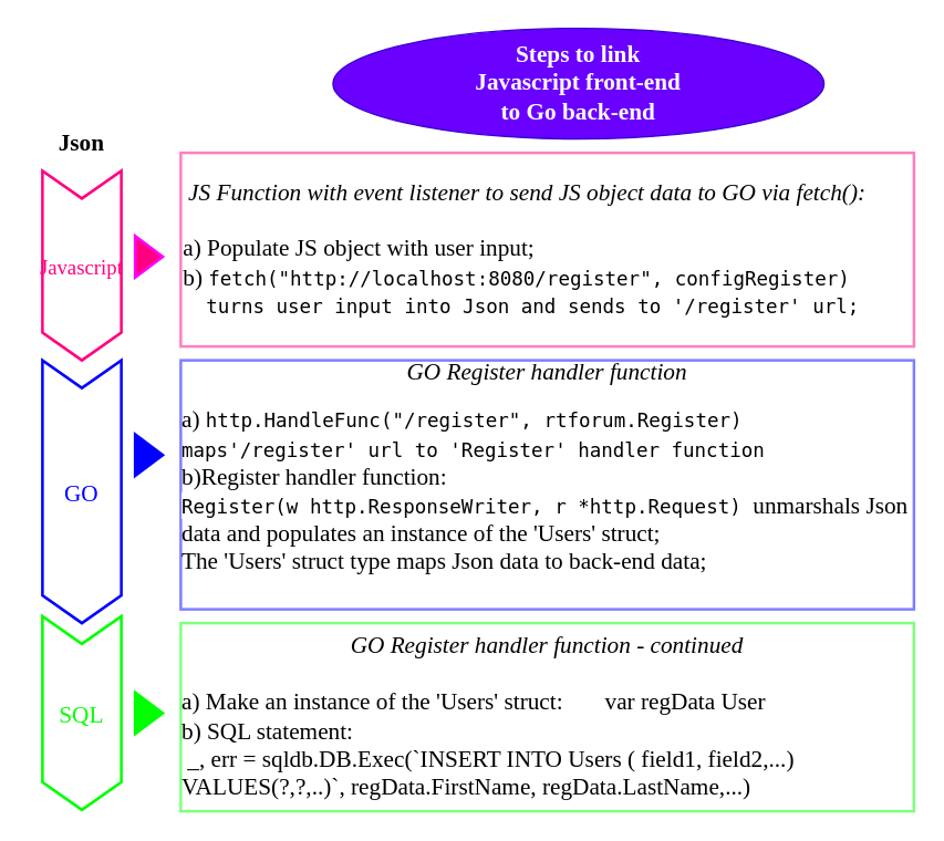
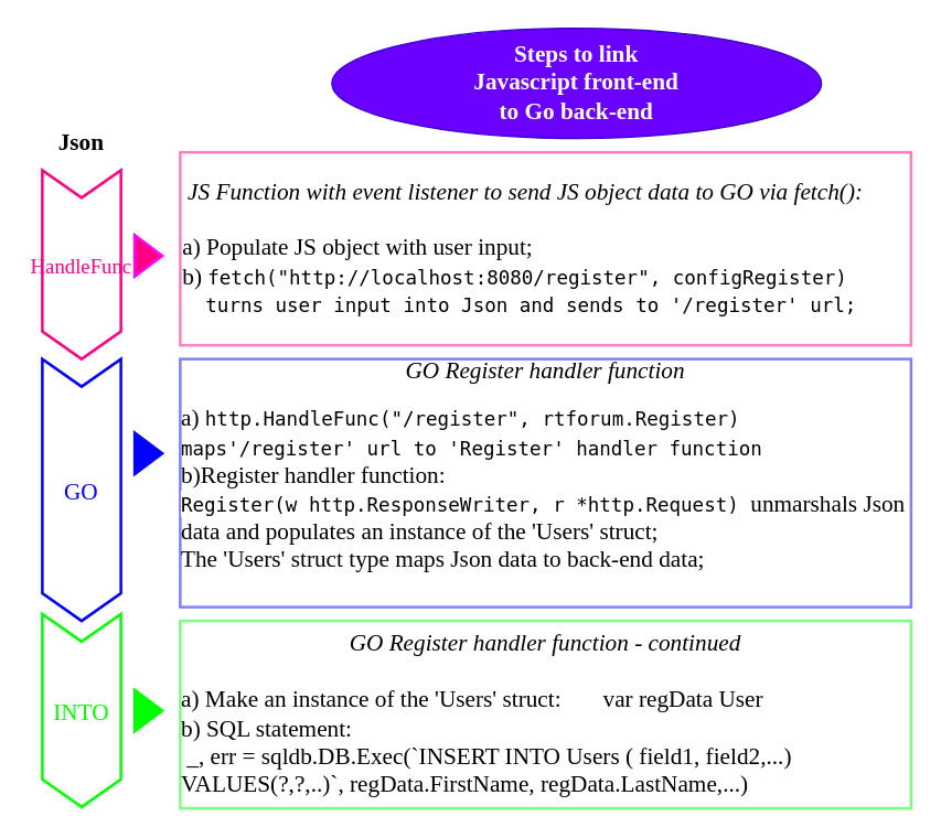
  <mxCell id="0" />
  <mxCell id="1" parent="0" />
  <mxCell id="2" value="&lt;font style=&quot;font-size: 17px&quot; face=&quot;Times New Roman&quot;&gt;&lt;b&gt;Steps to link&lt;br&gt;Javascript front-end&lt;br&gt;to Go back-end&lt;/b&gt;&lt;/font&gt;" style="ellipse;whiteSpace=wrap;html=1;align=center;newEdgeStyle={&quot;edgeStyle&quot;:&quot;entityRelationEdgeStyle&quot;,&quot;startArrow&quot;:&quot;none&quot;,&quot;endArrow&quot;:&quot;none&quot;,&quot;segment&quot;:10,&quot;curved&quot;:1};treeFolding=1;treeMoving=1;fillColor=#6a00ff;strokeColor=#3700CC;fontColor=#ffffff;" parent="1" vertex="1"><mxGeometry x="240" y="20" width="355" height="80" as="geometry" /></mxCell>
  <mxCell id="3" value="Json" style="swimlane;childLayout=stackLayout;horizontal=1;fillColor=none;horizontalStack=1;resizeParent=1;resizeParentMax=0;resizeLast=0;collapsible=0;strokeColor=none;stackBorder=10;stackSpacing=-12;resizable=1;align=center;points=[];fontColor=#000000;fontFamily=Times New Roman;fontSize=17;" parent="1" vertex="1"><mxGeometry x="20" y="90" width="77" height="180" as="geometry" /></mxCell>
- <mxCell id="4" value="Javascript" style="shape=step;perimeter=stepPerimeter;fixedSize=1;points=[];fontFamily=Times New Roman;fontSize=15;strokeColor=#FF0080;fillColor=#FFFFFF;direction=south;strokeWidth=2;fontColor=#FF0080;" parent="3" vertex="1"><mxGeometry x="10" y="33" width="57" height="137" as="geometry" /></mxCell>
+ <mxCell id="4" value="HandleFunc" style="shape=step;perimeter=stepPerimeter;fixedSize=1;points=[];fontFamily=Times New Roman;fontSize=15;strokeColor=#FF0080;fillColor=#FFFFFF;direction=south;strokeWidth=2;fontColor=#FF0080;" parent="3" vertex="1"><mxGeometry x="10" y="33" width="57" height="137" as="geometry" /></mxCell>
  <mxCell id="5" value="GO" style="shape=step;perimeter=stepPerimeter;fixedSize=1;points=[];fontFamily=Times New Roman;fontSize=17;strokeColor=#0000FF;fillColor=#FFFFFF;direction=south;strokeWidth=2;fontColor=#0000FF;" parent="1" vertex="1"><mxGeometry x="30" y="260" width="57" height="190" as="geometry" /></mxCell>
- <mxCell id="6" value="SQL" style="shape=step;perimeter=stepPerimeter;fixedSize=1;points=[];fontFamily=Times New Roman;fontSize=17;strokeColor=#00FF00;fillColor=#FFFFFF;direction=south;strokeWidth=2;fontColor=#00FF00;" parent="1" vertex="1"><mxGeometry x="30" y="445" width="57" height="140" as="geometry" /></mxCell>
+ <mxCell id="6" value="INTO" style="shape=step;perimeter=stepPerimeter;fixedSize=1;points=[];fontFamily=Times New Roman;fontSize=17;strokeColor=#00FF00;fillColor=#FFFFFF;direction=south;strokeWidth=2;fontColor=#00FF00;" parent="1" vertex="1"><mxGeometry x="30" y="445" width="57" height="140" as="geometry" /></mxCell>
  <mxCell id="7" value="&lt;div style=&quot;text-align: center&quot;&gt;&lt;span style=&quot;background-color: rgb(255 , 255 , 255)&quot;&gt;&lt;font color=&quot;#000000&quot;&gt;&lt;i&gt;JS Function with event listener to send JS object data to GO via fetch():&lt;/i&gt;&lt;/font&gt;&lt;/span&gt;&lt;/div&gt;&lt;div style=&quot;text-align: center&quot;&gt;&lt;span style=&quot;background-color: rgb(255 , 255 , 255)&quot;&gt;&lt;font color=&quot;#000000&quot;&gt;&lt;br&gt;&lt;/font&gt;&lt;/span&gt;&lt;/div&gt;&lt;span style=&quot;background-color: rgb(255 , 255 , 255)&quot;&gt;&lt;font color=&quot;#000000&quot;&gt;a) Populate JS object with user input;&lt;br&gt;b)&amp;nbsp;&lt;span style=&quot;font-family: &amp;#34;droid sans mono&amp;#34; , &amp;#34;monospace&amp;#34; , monospace ; font-size: 14px&quot;&gt;fetch&lt;/span&gt;&lt;span style=&quot;font-family: &amp;#34;droid sans mono&amp;#34; , &amp;#34;monospace&amp;#34; , monospace ; font-size: 14px&quot;&gt;(&lt;/span&gt;&lt;span style=&quot;font-family: &amp;#34;droid sans mono&amp;#34; , &amp;#34;monospace&amp;#34; , monospace ; font-size: 14px&quot;&gt;&quot;http://localhost:8080/register&quot;&lt;/span&gt;&lt;span style=&quot;font-family: &amp;#34;droid sans mono&amp;#34; , &amp;#34;monospace&amp;#34; , monospace ; font-size: 14px&quot;&gt;, &lt;/span&gt;&lt;span style=&quot;font-family: &amp;#34;droid sans mono&amp;#34; , &amp;#34;monospace&amp;#34; , monospace ; font-size: 14px&quot;&gt;configRegister&lt;/span&gt;&lt;/font&gt;&lt;span style=&quot;font-family: &amp;#34;droid sans mono&amp;#34; , &amp;#34;monospace&amp;#34; , monospace ; font-size: 14px&quot;&gt;&lt;font color=&quot;#000000&quot;&gt;)&lt;br&gt;&amp;nbsp; turns user input into Json and sends to '/register' url;&amp;nbsp;&lt;/font&gt;&lt;br&gt;&lt;/span&gt;&lt;/span&gt;" style="html=1;whiteSpace=wrap;container=1;recursiveResize=0;collapsible=0;fontFamily=Times New Roman;fontSize=17;fontColor=#994C00;strokeColor=#FF0080;strokeWidth=2;fillColor=#FFFFFF;opacity=50;align=left;" parent="1" vertex="1"><mxGeometry x="130" y="110" width="530" height="140" as="geometry" /></mxCell>
  <mxCell id="8" value="" style="triangle;html=1;whiteSpace=wrap;fontFamily=Times New Roman;fontSize=17;fontColor=#FF0080;strokeColor=#FF00FF;strokeWidth=2;fillColor=#FF0080;labelBackgroundColor=#FF0080;" parent="1" vertex="1"><mxGeometry x="97" y="170" width="20" height="30" as="geometry" /></mxCell>
  <mxCell id="9" value="&lt;p style=&quot;line-height: 1&quot;&gt;&lt;span style=&quot;color: rgb(0 , 0 , 0)&quot;&gt;&lt;br&gt;&lt;i&gt;GO Register handler function&lt;/i&gt;&lt;br&gt;&lt;/span&gt;&lt;/p&gt;&lt;div style=&quot;text-align: left&quot;&gt;&lt;font color=&quot;#000000&quot;&gt;a)&lt;/font&gt;&amp;nbsp;&lt;span style=&quot;color: rgb(153 , 76 , 0) ; background-color: rgb(255 , 255 , 255)&quot;&gt;&lt;font color=&quot;#000000&quot;&gt;&lt;span style=&quot;font-family: &amp;#34;droid sans mono&amp;#34; , &amp;#34;monospace&amp;#34; , monospace ; font-size: 14px&quot;&gt;http.&lt;/span&gt;&lt;span style=&quot;font-family: &amp;#34;droid sans mono&amp;#34; , &amp;#34;monospace&amp;#34; , monospace ; font-size: 14px&quot;&gt;HandleFunc&lt;/span&gt;&lt;span style=&quot;font-family: &amp;#34;droid sans mono&amp;#34; , &amp;#34;monospace&amp;#34; , monospace ; font-size: 14px&quot;&gt;(&lt;/span&gt;&lt;span style=&quot;font-family: &amp;#34;droid sans mono&amp;#34; , &amp;#34;monospace&amp;#34; , monospace ; font-size: 14px&quot;&gt;&quot;/register&quot;&lt;/span&gt;&lt;span style=&quot;font-family: &amp;#34;droid sans mono&amp;#34; , &amp;#34;monospace&amp;#34; , monospace ; font-size: 14px&quot;&gt;, rtforum.Register)&lt;/span&gt;&lt;/font&gt;&lt;/span&gt;&lt;/div&gt;&lt;span style=&quot;background-color: rgb(255 , 255 , 255)&quot;&gt;&lt;div style=&quot;text-align: left&quot;&gt;&lt;span style=&quot;font-family: &amp;#34;droid sans mono&amp;#34; , &amp;#34;monospace&amp;#34; , monospace ; font-size: 14px ; color: rgb(0 , 0 , 0) ; line-height: 1&quot;&gt;maps'/register' url to 'Register' handler function&lt;/span&gt;&lt;/div&gt;&lt;/span&gt;&lt;font color=&quot;#000000&quot;&gt;&lt;div style=&quot;text-align: left&quot;&gt;&lt;font color=&quot;#000000&quot;&gt;b)Register&amp;nbsp;&lt;/font&gt;&lt;span&gt;handler function:&lt;/span&gt;&lt;/div&gt;&lt;/font&gt;&lt;font color=&quot;#000000&quot;&gt;&lt;div style=&quot;text-align: left&quot;&gt;&lt;font color=&quot;#000000&quot;&gt;&lt;span style=&quot;background-color: rgb(255 , 255 , 255)&quot;&gt;&lt;span style=&quot;font-family: &amp;#34;droid sans mono&amp;#34; , &amp;#34;monospace&amp;#34; , monospace ; font-size: 14px&quot;&gt;Register&lt;/span&gt;&lt;span style=&quot;font-family: &amp;#34;droid sans mono&amp;#34; , &amp;#34;monospace&amp;#34; , monospace ; font-size: 14px&quot;&gt;(w http.ResponseWriter, r &lt;/span&gt;&lt;span style=&quot;font-family: &amp;#34;droid sans mono&amp;#34; , &amp;#34;monospace&amp;#34; , monospace ; font-size: 14px&quot;&gt;*&lt;/span&gt;&lt;span style=&quot;font-family: &amp;#34;droid sans mono&amp;#34; , &amp;#34;monospace&amp;#34; , monospace ; font-size: 14px&quot;&gt;http.Request)&lt;/span&gt;&lt;/span&gt;&lt;/font&gt;&lt;span style=&quot;color: rgb(255 , 255 , 255) ; font-family: &amp;#34;droid sans mono&amp;#34; , &amp;#34;monospace&amp;#34; , monospace ; font-size: 14px ; background-color: rgb(255 , 255 , 255)&quot;&gt; &lt;/span&gt;&lt;span&gt;unmarshals Json data and populates an instance of the 'Users' struct;&lt;/span&gt;&lt;/div&gt;&lt;/font&gt;&lt;font color=&quot;#000000&quot;&gt;&lt;div style=&quot;text-align: left&quot;&gt;&lt;font color=&quot;#000000&quot;&gt;The 'Users'&amp;nbsp;&lt;/font&gt;&lt;span&gt;struct type&amp;nbsp;&lt;/span&gt;&lt;font color=&quot;#000000&quot;&gt;maps&amp;nbsp;&lt;/font&gt;&lt;span&gt;Json data to&amp;nbsp;&lt;/span&gt;&lt;font color=&quot;#000000&quot;&gt;back-end data;&lt;/font&gt;&lt;/div&gt;&lt;/font&gt;&lt;br&gt;&lt;font color=&quot;#000000&quot;&gt;&lt;br&gt;&lt;/font&gt;&lt;p&gt;&lt;/p&gt;" style="html=1;whiteSpace=wrap;container=1;recursiveResize=0;collapsible=0;fontFamily=Times New Roman;fontSize=17;fontColor=#994C00;strokeColor=#0000FF;strokeWidth=2;fillColor=#FFFFFF;opacity=50;" parent="1" vertex="1"><mxGeometry x="130" y="260" width="530" height="180" as="geometry" /></mxCell>
  <mxCell id="10" value="" style="triangle;html=1;whiteSpace=wrap;fontFamily=Times New Roman;fontSize=17;fontColor=#994C00;strokeColor=#0000FF;strokeWidth=2;fillColor=#0000FF;" parent="1" vertex="1"><mxGeometry x="97" y="313.5" width="20" height="30" as="geometry" /></mxCell>
  <mxCell id="11" value="&lt;font color=&quot;#000000&quot;&gt;&lt;i&gt;GO Register handler function - continued&lt;br&gt;&lt;/i&gt;&lt;br&gt;&lt;div style=&quot;text-align: left&quot;&gt;a) Make an instance of the 'Users' struct:&lt;span style=&quot;white-space: pre&quot;&gt;&#09;&lt;/span&gt;var regData User&lt;/div&gt;&lt;div style=&quot;text-align: left&quot;&gt;&lt;span&gt;b) SQL statement:&lt;/span&gt;&lt;/div&gt;&lt;div style=&quot;text-align: left&quot;&gt;&lt;span&gt;&amp;nbsp;_, err = sqldb.DB.Exec(`INSERT INTO Users ( field1, field2,...) VALUES(?,?,..)`, regData.FirstName, regData.LastName,...)&amp;nbsp;&lt;/span&gt;&lt;/div&gt;&lt;/font&gt;" style="html=1;whiteSpace=wrap;container=1;recursiveResize=0;collapsible=0;fontFamily=Times New Roman;fontSize=17;fontColor=#994C00;strokeColor=#00FF00;strokeWidth=2;fillColor=#FFFFFF;opacity=50;" parent="1" vertex="1"><mxGeometry x="130" y="450" width="530" height="136" as="geometry" /></mxCell>
  <mxCell id="12" value="" style="triangle;html=1;whiteSpace=wrap;fontFamily=Times New Roman;fontSize=17;fontColor=#994C00;strokeColor=#00FF00;strokeWidth=2;fillColor=#00FF00;" parent="1" vertex="1"><mxGeometry x="97" y="500" width="20" height="30" as="geometry" /></mxCell>
